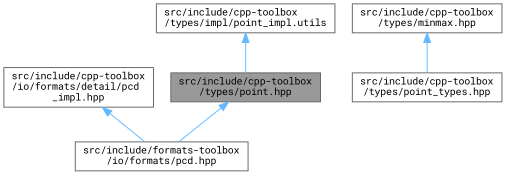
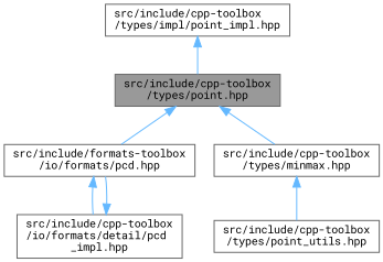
  digraph {
    fontname="Roboto Mono"
    node [color=grey40 fillcolor=white fontname="Roboto Mono" fontsize=10 shape=box style=filled]
    edge [color=steelblue1 dir=back fontname="Roboto Mono" fontsize=10 labelfontname=Helvetica labelfontsize=10 style=solid]
    n1 [color=gray40 fillcolor=grey60 fontcolor=black height=0.2 label="src/include/cpp-toolbox\l/types/point.hpp" width=0.4]
    n2 [height=0.2 label="src/include/formats-toolbox\l/io/formats/pcd.hpp" width=0.4]
    n3 [height=0.2 label="src/include/cpp-toolbox\l/types/minmax.hpp" width=0.4]
    n4 [height=0.2 label="src/include/cpp-toolbox\l/io/formats/detail/pcd\l_impl.hpp" width=0.4]
-   n5 [height=0.2 label="src/include/cpp-toolbox\l/types/point_types.hpp" width=0.4]
-   n6 [height=0.2 label="src/include/cpp-toolbox\l/types/impl/point_impl.utils" width=0.4]
+   n5 [height=0.2 label="src/include/cpp-toolbox\l/types/point_utils.hpp" width=0.4]
+   n6 [height=0.2 label="src/include/cpp-toolbox\l/types/impl/point_impl.hpp" width=0.4]
    n1 -> n2
+   n1 -> n3
+   n2 -> n4
    n3 -> n5
    n4 -> n2
    n6 -> n1
  }
